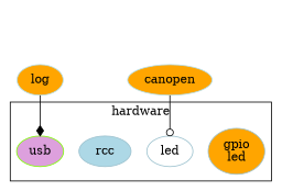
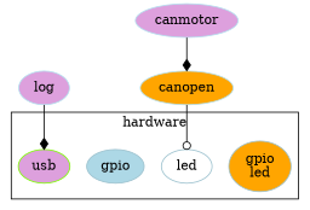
  digraph {
    splines=ortho
    node [color=lightblue3 fillcolor=plum style=filled]
    edge [arrowhead=diamond]
    "gpio\nled" [fillcolor=orange]
    n2 [fillcolor=white label=led]
-   rcc [fillcolor=lightblue]
+   rcc [fillcolor=lightblue label=gpio]
    usb [color=lawngreen]
-   log [color=lightblue2 fillcolor=orange]
+   log [color=lightblue2]
    canopen [color=lightblue2 fillcolor=orange]
+   canmotor [color=lightblue2]
    subgraph cluster_1 {
      label=hardware
      usb
      subgraph sub_2 {
        label=hardware
        rank=same
        "gpio\nled"
        n2
        rcc
      }
    }
    log -> usb
    canopen -> n2 [arrowhead=odot]
+   canmotor -> canopen
  }
